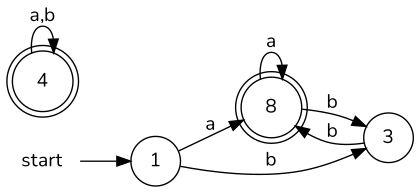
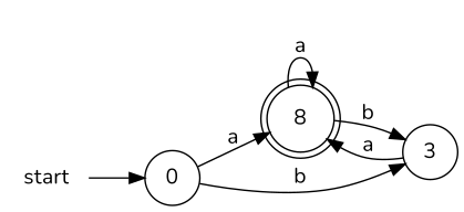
  digraph {
    fontname=Nunito
    rankdir=LR
    node [fontname=Nunito shape=circle]
    edge [fontname=Nunito]
    start [shape=none]
-   n2 [label=1]
+   n2 [label=0]
    n3 [label=8 shape=doublecircle]
    n4 [label=3]
-   n5 [label=4 shape=doublecircle]
    start -> n2
    n2 -> n3 [label=a]
    n2 -> n4 [label=b]
    n3 -> n3 [label=a]
    n3 -> n4 [label=b]
-   n4 -> n3 [label=b]
-   n5 -> n5 [label="a,b"]
+   n4 -> n3 [label=a]
  }
